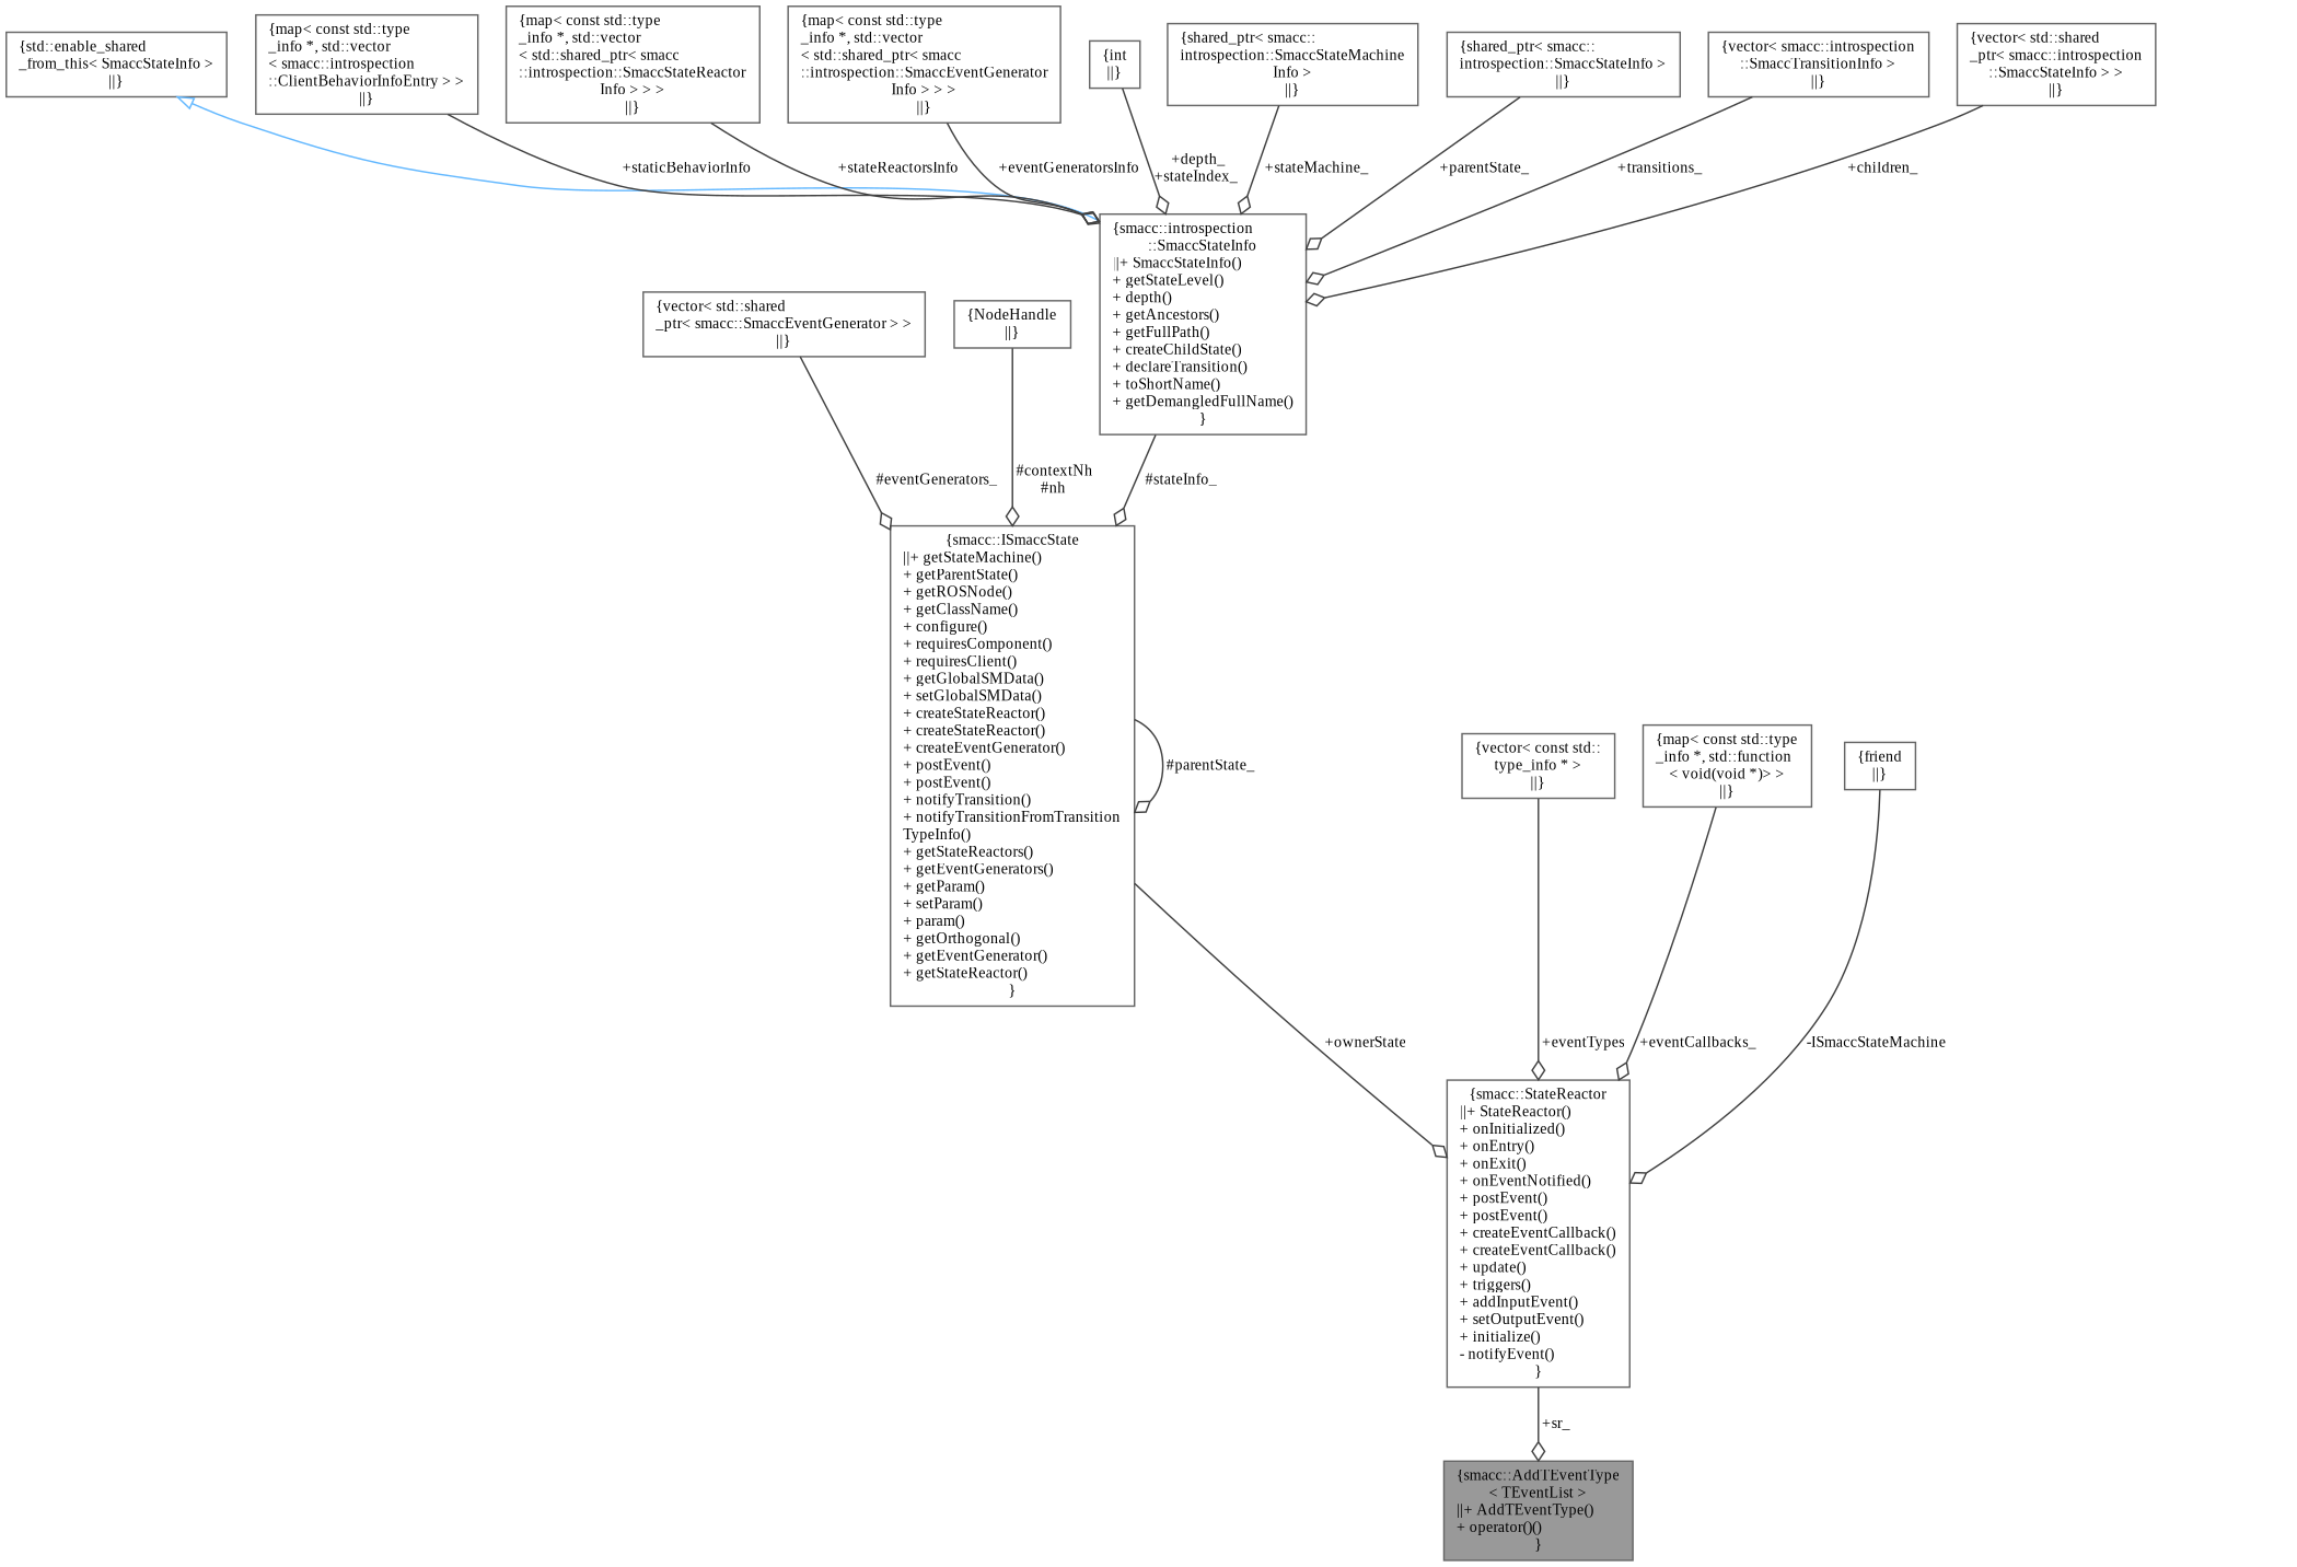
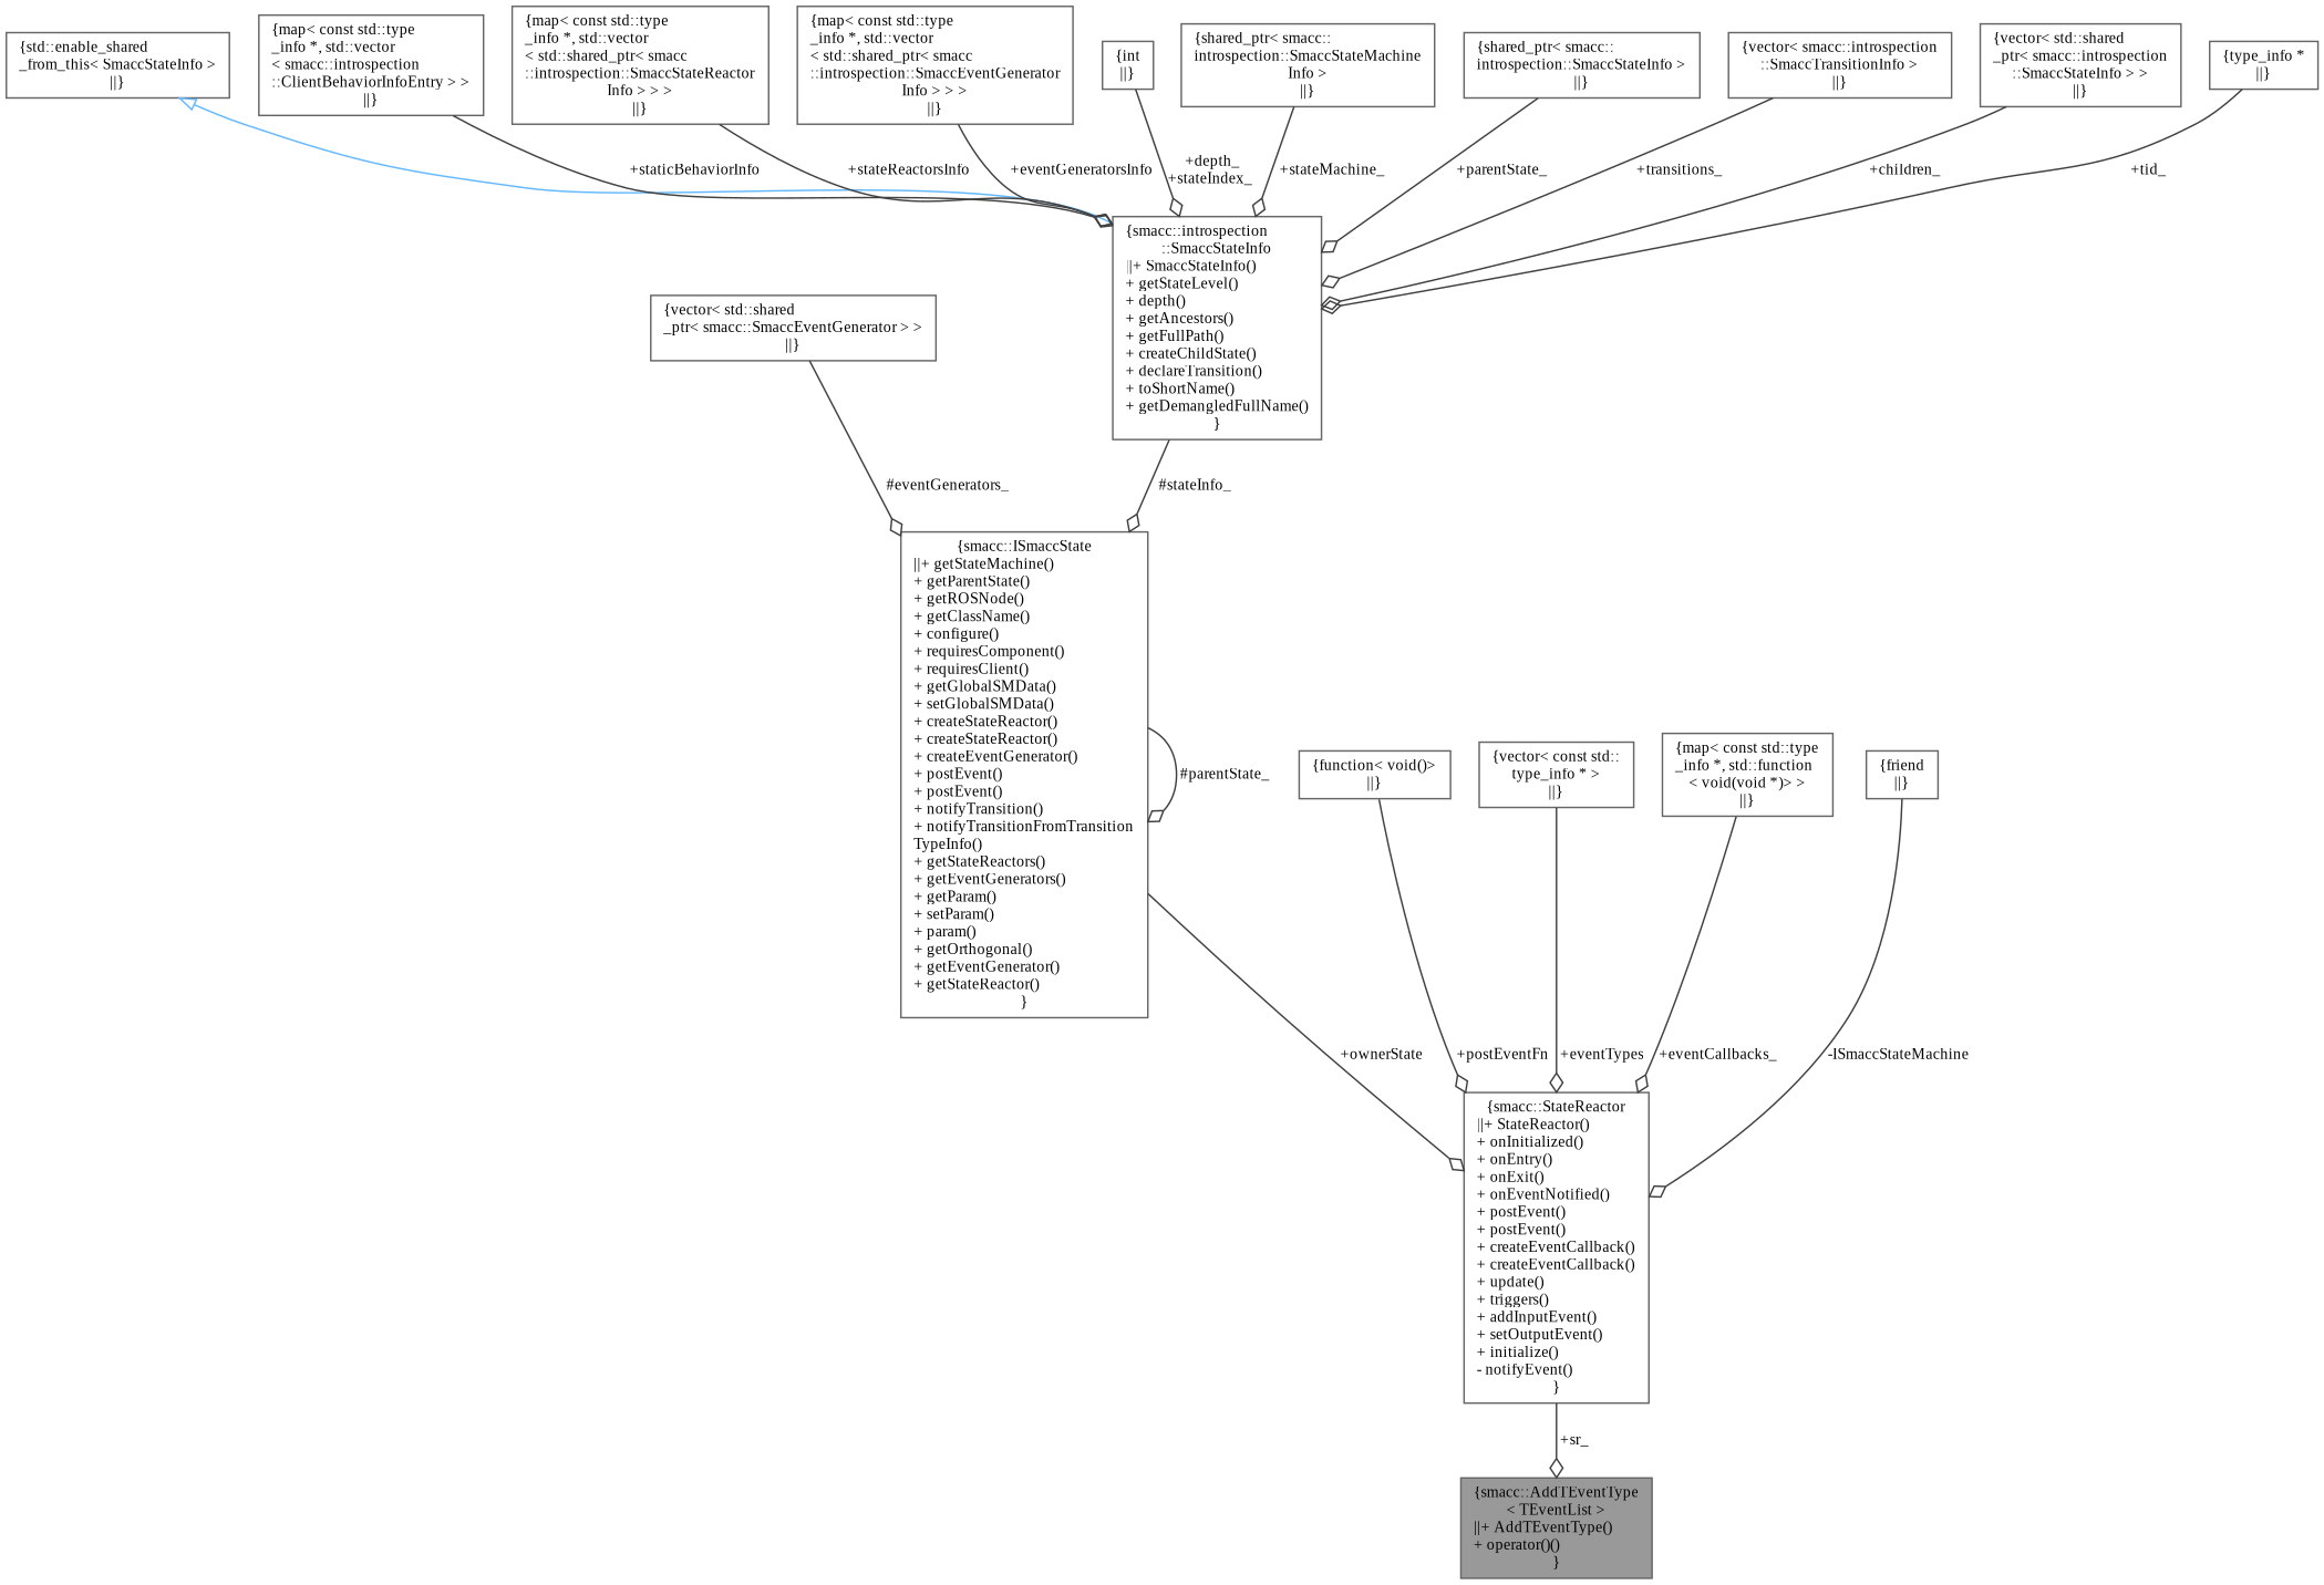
  digraph {
    fontname="Liberation Serif"
    node [color=gray40 fillcolor=white fontname="Liberation Serif" fontsize=10 shape=box style=filled]
    edge [arrowhead=odiamond color=grey25 fontname="Liberation Serif" fontsize=10 labelfontname=Helvetica labelfontsize=10 style=solid]
    n1 [fillcolor=grey60 fontcolor=black height=0.2 label="{smacc::AddTEventType\l\< TEventList \>\n||+ AddTEventType()\l+ operator()()\l}" width=0.4]
    n2 [height=0.2 label="{smacc::StateReactor\n||+ StateReactor()\l+ onInitialized()\l+ onEntry()\l+ onExit()\l+ onEventNotified()\l+ postEvent()\l+ postEvent()\l+ createEventCallback()\l+ createEventCallback()\l+ update()\l+ triggers()\l+ addInputEvent()\l+ setOutputEvent()\l+ initialize()\l- notifyEvent()\l}" width=0.4]
    n3 [height=0.2 label="{smacc::ISmaccState\n||+ getStateMachine()\l+ getParentState()\l+ getROSNode()\l+ getClassName()\l+ configure()\l+ requiresComponent()\l+ requiresClient()\l+ getGlobalSMData()\l+ setGlobalSMData()\l+ createStateReactor()\l+ createStateReactor()\l+ createEventGenerator()\l+ postEvent()\l+ postEvent()\l+ notifyTransition()\l+ notifyTransitionFromTransition\lTypeInfo()\l+ getStateReactors()\l+ getEventGenerators()\l+ getParam()\l+ setParam()\l+ param()\l+ getOrthogonal()\l+ getEventGenerator()\l+ getStateReactor()\l}" width=0.4]
    n4 [height=0.2 label="{vector\< std::shared\l_ptr\< smacc::SmaccEventGenerator \> \>\n||}" width=0.4]
-   n5 [height=0.2 label="{NodeHandle\n||}" width=0.4]
    n6 [height=0.2 label="{smacc::introspection\l::SmaccStateInfo\n||+ SmaccStateInfo()\l+ getStateLevel()\l+ depth()\l+ getAncestors()\l+ getFullPath()\l+ createChildState()\l+ declareTransition()\l+ toShortName()\l+ getDemangledFullName()\l}" width=0.4]
    n7 [height=0.2 label="{std::enable_shared\l_from_this\< SmaccStateInfo \>\n||}" width=0.4]
    n8 [height=0.2 label="{map\< const std::type\l_info *, std::vector\l\< smacc::introspection\l::ClientBehaviorInfoEntry \> \>\n||}" width=0.4]
    n9 [height=0.2 label="{map\< const std::type\l_info *, std::vector\l\< std::shared_ptr\< smacc\l::introspection::SmaccStateReactor\lInfo \> \> \>\n||}" width=0.4]
    n10 [height=0.2 label="{map\< const std::type\l_info *, std::vector\l\< std::shared_ptr\< smacc\l::introspection::SmaccEventGenerator\lInfo \> \> \>\n||}" width=0.4]
    n11 [height=0.2 label="{int\n||}" width=0.4]
    n12 [height=0.2 label="{shared_ptr\< smacc::\lintrospection::SmaccStateMachine\lInfo \>\n||}" width=0.4]
    n13 [height=0.2 label="{shared_ptr\< smacc::\lintrospection::SmaccStateInfo \>\n||}" width=0.4]
    n14 [height=0.2 label="{vector\< smacc::introspection\l::SmaccTransitionInfo \>\n||}" width=0.4]
    n15 [height=0.2 label="{vector\< std::shared\l_ptr\< smacc::introspection\l::SmaccStateInfo \> \>\n||}" width=0.4]
+   n16 [height=0.2 label="{type_info *\n||}" width=0.4]
+   n17 [height=0.2 label="{function\< void()\>\n||}" width=0.4]
    n18 [height=0.2 label="{vector\< const std::\ltype_info * \>\n||}" width=0.4]
    n19 [height=0.2 label="{map\< const std::type\l_info *, std::function\l\< void(void *)\> \>\n||}" width=0.4]
    n20 [height=0.2 label="{friend\n||}" width=0.4]
    n2 -> n1 [label=" +sr_"]
    n3 -> n2 [label=" +ownerState"]
    n3 -> n3 [label=" #parentState_"]
    n4 -> n3 [label=" #eventGenerators_"]
-   n5 -> n3 [label=" #contextNh\n#nh"]
    n6 -> n3 [label=" #stateInfo_"]
    n7 -> n6 [arrowtail=onormal color=steelblue1 dir=back arrowhead=""]
    n8 -> n6 [label=" +staticBehaviorInfo"]
    n9 -> n6 [label=" +stateReactorsInfo"]
    n10 -> n6 [label=" +eventGeneratorsInfo"]
    n11 -> n6 [label=" +depth_\n+stateIndex_"]
    n12 -> n6 [label=" +stateMachine_"]
    n13 -> n6 [label=" +parentState_"]
    n14 -> n6 [label=" +transitions_"]
    n15 -> n6 [label=" +children_"]
+   n16 -> n6 [label=" +tid_"]
+   n17 -> n2 [label=" +postEventFn"]
    n18 -> n2 [label=" +eventTypes"]
    n19 -> n2 [label=" +eventCallbacks_"]
    n20 -> n2 [label=" -ISmaccStateMachine"]
  }
